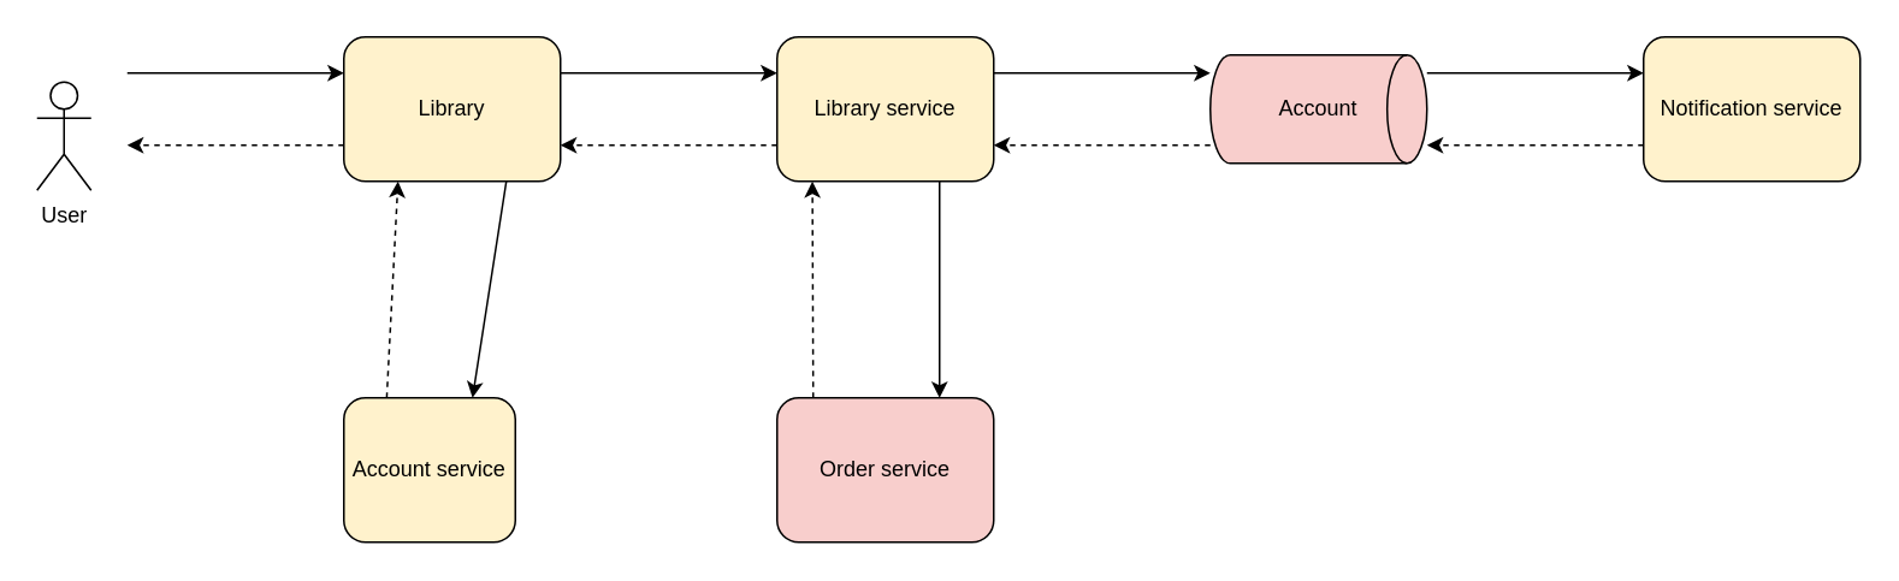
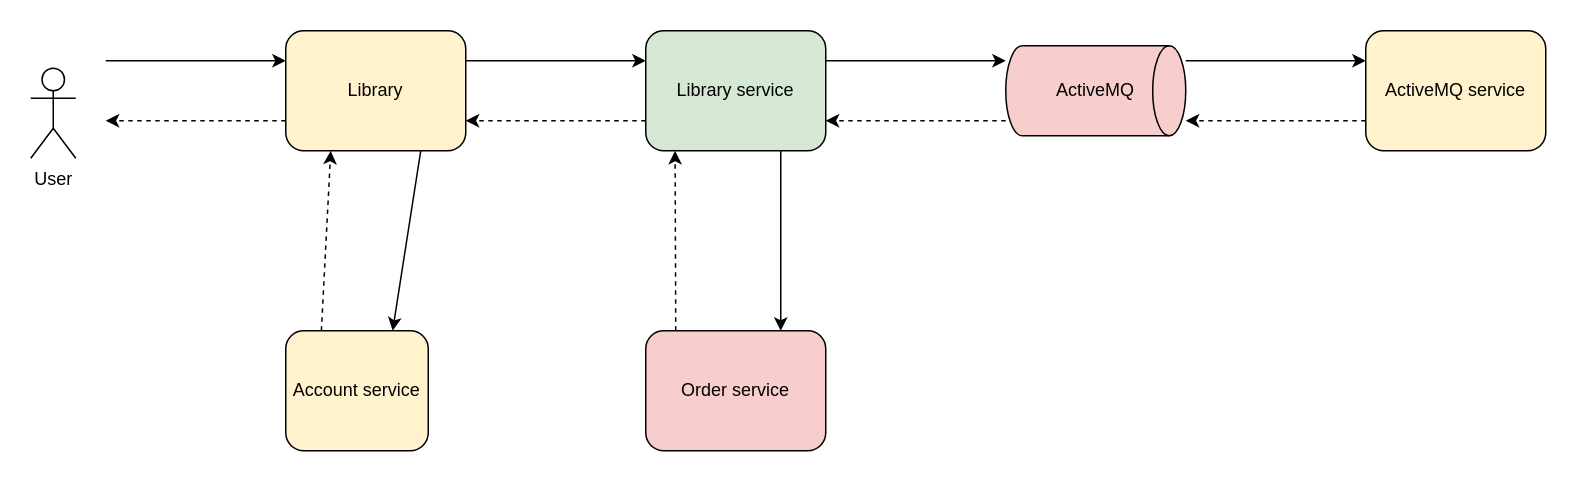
  <mxCell id="0" />
  <mxCell id="1" parent="0" />
  <mxCell id="2" value="User" style="shape=umlActor;verticalLabelPosition=bottom;verticalAlign=top;html=1;outlineConnect=0;" vertex="1" parent="1"><mxGeometry x="20" y="45" width="30" height="60" as="geometry" /></mxCell>
  <mxCell id="3" value="Library" style="rounded=1;whiteSpace=wrap;html=1;fillColor=#fff2cc;strokeColor=default;" vertex="1" parent="1"><mxGeometry x="190" y="20" width="120" height="80" as="geometry" /></mxCell>
  <mxCell id="4" value="Account service" style="rounded=1;whiteSpace=wrap;html=1;fillColor=#fff2cc;strokeColor=default;" vertex="1" parent="1"><mxGeometry x="190" y="220" width="95" height="80" as="geometry" /></mxCell>
- <mxCell id="5" value="Library service" style="rounded=1;whiteSpace=wrap;html=1;fillColor=#fff2cc;strokeColor=default;" vertex="1" parent="1"><mxGeometry x="430" y="20" width="120" height="80" as="geometry" /></mxCell>
+ <mxCell id="5" value="Library service" style="rounded=1;whiteSpace=wrap;html=1;fillColor=#d5e8d4;strokeColor=default;" vertex="1" parent="1"><mxGeometry x="430" y="20" width="120" height="80" as="geometry" /></mxCell>
  <mxCell id="6" value="Order service" style="rounded=1;whiteSpace=wrap;html=1;fillColor=#f8cecc;strokeColor=default;" vertex="1" parent="1"><mxGeometry x="430" y="220" width="120" height="80" as="geometry" /></mxCell>
- <mxCell id="7" value="Account" style="strokeWidth=1;html=1;shape=mxgraph.flowchart.direct_data;whiteSpace=wrap;fillColor=#f8cecc;strokeColor=default;" vertex="1" parent="1"><mxGeometry x="670" y="30" width="120" height="60" as="geometry" /></mxCell>
- <mxCell id="8" value="Notification service" style="rounded=1;whiteSpace=wrap;html=1;fillColor=#fff2cc;strokeColor=default;" vertex="1" parent="1"><mxGeometry x="910" y="20" width="120" height="80" as="geometry" /></mxCell>
+ <mxCell id="7" value="ActiveMQ" style="strokeWidth=1;html=1;shape=mxgraph.flowchart.direct_data;whiteSpace=wrap;fillColor=#f8cecc;strokeColor=default;" vertex="1" parent="1"><mxGeometry x="670" y="30" width="120" height="60" as="geometry" /></mxCell>
+ <mxCell id="8" value="ActiveMQ service" style="rounded=1;whiteSpace=wrap;html=1;fillColor=#fff2cc;strokeColor=default;" vertex="1" parent="1"><mxGeometry x="910" y="20" width="120" height="80" as="geometry" /></mxCell>
  <mxCell id="9" value="" style="endArrow=classic;html=1;rounded=0;entryX=0.75;entryY=0;entryDx=0;entryDy=0;exitX=0.75;exitY=1;exitDx=0;exitDy=0;" edge="1" parent="1" source="3" target="4"><mxGeometry width="50" height="50" relative="1" as="geometry"><mxPoint x="250" y="140" as="sourcePoint" /><mxPoint x="320" y="140" as="targetPoint" /></mxGeometry></mxCell>
  <mxCell id="10" value="" style="endArrow=classic;html=1;rounded=0;exitX=0.25;exitY=0;exitDx=0;exitDy=0;dashed=1;entryX=0.25;entryY=1;entryDx=0;entryDy=0;" edge="1" parent="1" source="4" target="3"><mxGeometry width="50" height="50" relative="1" as="geometry"><mxPoint x="200" y="91" as="sourcePoint" /><mxPoint x="130" y="91" as="targetPoint" /></mxGeometry></mxCell>
  <mxCell id="11" value="" style="endArrow=classic;html=1;rounded=0;entryX=0;entryY=0.25;entryDx=0;entryDy=0;" edge="1" parent="1" target="5"><mxGeometry width="50" height="50" relative="1" as="geometry"><mxPoint x="310" y="40" as="sourcePoint" /><mxPoint x="380" y="40" as="targetPoint" /></mxGeometry></mxCell>
  <mxCell id="12" value="" style="endArrow=classic;html=1;rounded=0;exitX=0.003;exitY=0.764;exitDx=0;exitDy=0;exitPerimeter=0;dashed=1;entryX=1;entryY=0.75;entryDx=0;entryDy=0;" edge="1" parent="1" target="3"><mxGeometry width="50" height="50" relative="1" as="geometry"><mxPoint x="430" y="80" as="sourcePoint" /><mxPoint x="360" y="80" as="targetPoint" /></mxGeometry></mxCell>
  <mxCell id="13" value="" style="endArrow=classic;html=1;rounded=0;entryX=0;entryY=0.25;entryDx=0;entryDy=0;" edge="1" parent="1"><mxGeometry width="50" height="50" relative="1" as="geometry"><mxPoint x="550" y="40" as="sourcePoint" /><mxPoint x="670" y="40" as="targetPoint" /></mxGeometry></mxCell>
  <mxCell id="14" value="" style="endArrow=classic;html=1;rounded=0;entryX=0;entryY=0.25;entryDx=0;entryDy=0;" edge="1" parent="1"><mxGeometry width="50" height="50" relative="1" as="geometry"><mxPoint x="790" y="40" as="sourcePoint" /><mxPoint x="910" y="40" as="targetPoint" /></mxGeometry></mxCell>
  <mxCell id="15" value="" style="endArrow=classic;html=1;rounded=0;exitX=0.003;exitY=0.764;exitDx=0;exitDy=0;exitPerimeter=0;dashed=1;entryX=1;entryY=0.75;entryDx=0;entryDy=0;" edge="1" parent="1"><mxGeometry width="50" height="50" relative="1" as="geometry"><mxPoint x="670" y="80" as="sourcePoint" /><mxPoint x="550" y="80" as="targetPoint" /></mxGeometry></mxCell>
  <mxCell id="16" value="" style="endArrow=classic;html=1;rounded=0;exitX=0.003;exitY=0.764;exitDx=0;exitDy=0;exitPerimeter=0;dashed=1;entryX=1;entryY=0.75;entryDx=0;entryDy=0;" edge="1" parent="1"><mxGeometry width="50" height="50" relative="1" as="geometry"><mxPoint x="910" y="80" as="sourcePoint" /><mxPoint x="790" y="80" as="targetPoint" /></mxGeometry></mxCell>
  <mxCell id="17" value="" style="endArrow=classic;html=1;rounded=0;entryX=0.75;entryY=0;entryDx=0;entryDy=0;exitX=0.75;exitY=1;exitDx=0;exitDy=0;" edge="1" parent="1"><mxGeometry width="50" height="50" relative="1" as="geometry"><mxPoint x="520" y="100" as="sourcePoint" /><mxPoint x="520" y="220" as="targetPoint" /></mxGeometry></mxCell>
  <mxCell id="18" value="" style="endArrow=classic;html=1;rounded=0;exitX=0.25;exitY=0;exitDx=0;exitDy=0;dashed=1;entryX=0.163;entryY=1.001;entryDx=0;entryDy=0;entryPerimeter=0;" edge="1" parent="1" target="5"><mxGeometry width="50" height="50" relative="1" as="geometry"><mxPoint x="450" y="220" as="sourcePoint" /><mxPoint x="450" y="100" as="targetPoint" /></mxGeometry></mxCell>
  <mxCell id="19" value="" style="endArrow=classic;html=1;rounded=0;entryX=0;entryY=0.25;entryDx=0;entryDy=0;" edge="1" parent="1"><mxGeometry width="50" height="50" relative="1" as="geometry"><mxPoint x="70" y="40" as="sourcePoint" /><mxPoint x="190" y="40" as="targetPoint" /></mxGeometry></mxCell>
  <mxCell id="20" value="" style="endArrow=classic;html=1;rounded=0;exitX=0.003;exitY=0.764;exitDx=0;exitDy=0;exitPerimeter=0;dashed=1;entryX=1;entryY=0.75;entryDx=0;entryDy=0;" edge="1" parent="1"><mxGeometry width="50" height="50" relative="1" as="geometry"><mxPoint x="190" y="80" as="sourcePoint" /><mxPoint x="70" y="80" as="targetPoint" /></mxGeometry></mxCell>
